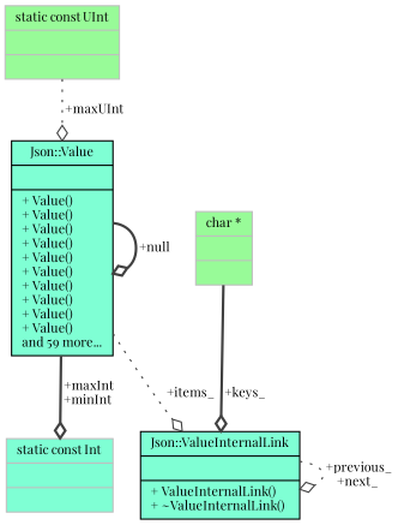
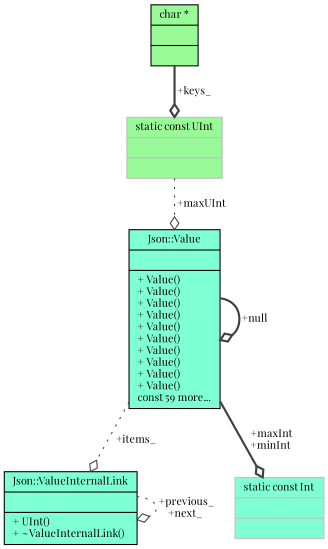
  digraph {
    fontname="Playfair Display"
    node [color=grey75 fillcolor=aquamarine fontname="Playfair Display" fontsize=10 shape=record style=filled]
    edge [arrowhead=odiamond color=grey25 fontname="Playfair Display" fontsize=10 labelfontname=FreeSans labelfontsize=10 style=dotted]
-   n1 [color=black fontcolor=black height=0.2 label="{Json::ValueInternalLink\n||+ ValueInternalLink()\l+ ~ValueInternalLink()\l}" width=0.4]
-   n2 [color=black height=0.2 label="{Json::Value\n||+ Value()\l+ Value()\l+ Value()\l+ Value()\l+ Value()\l+ Value()\l+ Value()\l+ Value()\l+ Value()\l+ Value()\land 59 more...\l}" width=0.4]
+   n1 [color=black fontcolor=black height=0.2 label="{Json::ValueInternalLink\n||+ UInt()\l+ ~ValueInternalLink()\l}" width=0.4]
+   n2 [color=black height=0.2 label="{Json::Value\n||+ Value()\l+ Value()\l+ Value()\l+ Value()\l+ Value()\l+ Value()\l+ Value()\l+ Value()\l+ Value()\l+ Value()\lconst 59 more...\l}" width=0.4]
    n3 [height=0.2 label="{static const Int\n||}" width=0.4]
    n4 [fillcolor=palegreen height=0.2 label="{static const UInt\n||}" width=0.4]
-   n5 [fillcolor=palegreen height=0.2 label="{char *\n||}" width=0.4]
+   n5 [color=black fillcolor=palegreen height=0.2 label="{char *\n||}" width=0.4]
    n1 -> n1 [label=" +previous_\n+next_"]
    n2 -> n1 [label=" +items_"]
    n2 -> n2 [label=" +null" style=bold]
    n2 -> n3 [label=" +maxInt\n+minInt" style=bold]
    n4 -> n2 [label=" +maxUInt"]
-   n5 -> n1 [label=" +keys_" style=bold]
+   n5 -> n4 [label=" +keys_" style=bold]
  }
